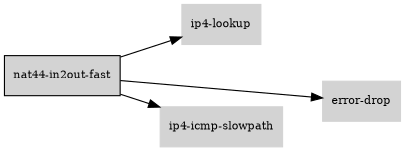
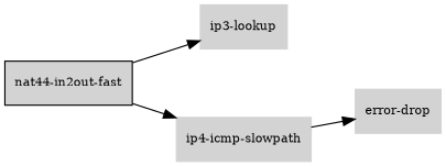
  digraph {
    rankdir=LR
    node [color=lightgray fillcolor=lightgray fontcolor=black fontsize=10 shape=box style=filled]
    edge [fontsize=8]
    "nat44-in2out-fast" [color=black]
-   "ip4-lookup"
+   "ip4-lookup" [label="ip3-lookup"]
    "error-drop"
    n4 [label="ip4-icmp-slowpath"]
    "nat44-in2out-fast" -> "ip4-lookup"
-   "nat44-in2out-fast" -> "error-drop"
+   n4 -> "error-drop"
    "nat44-in2out-fast" -> n4
  }
